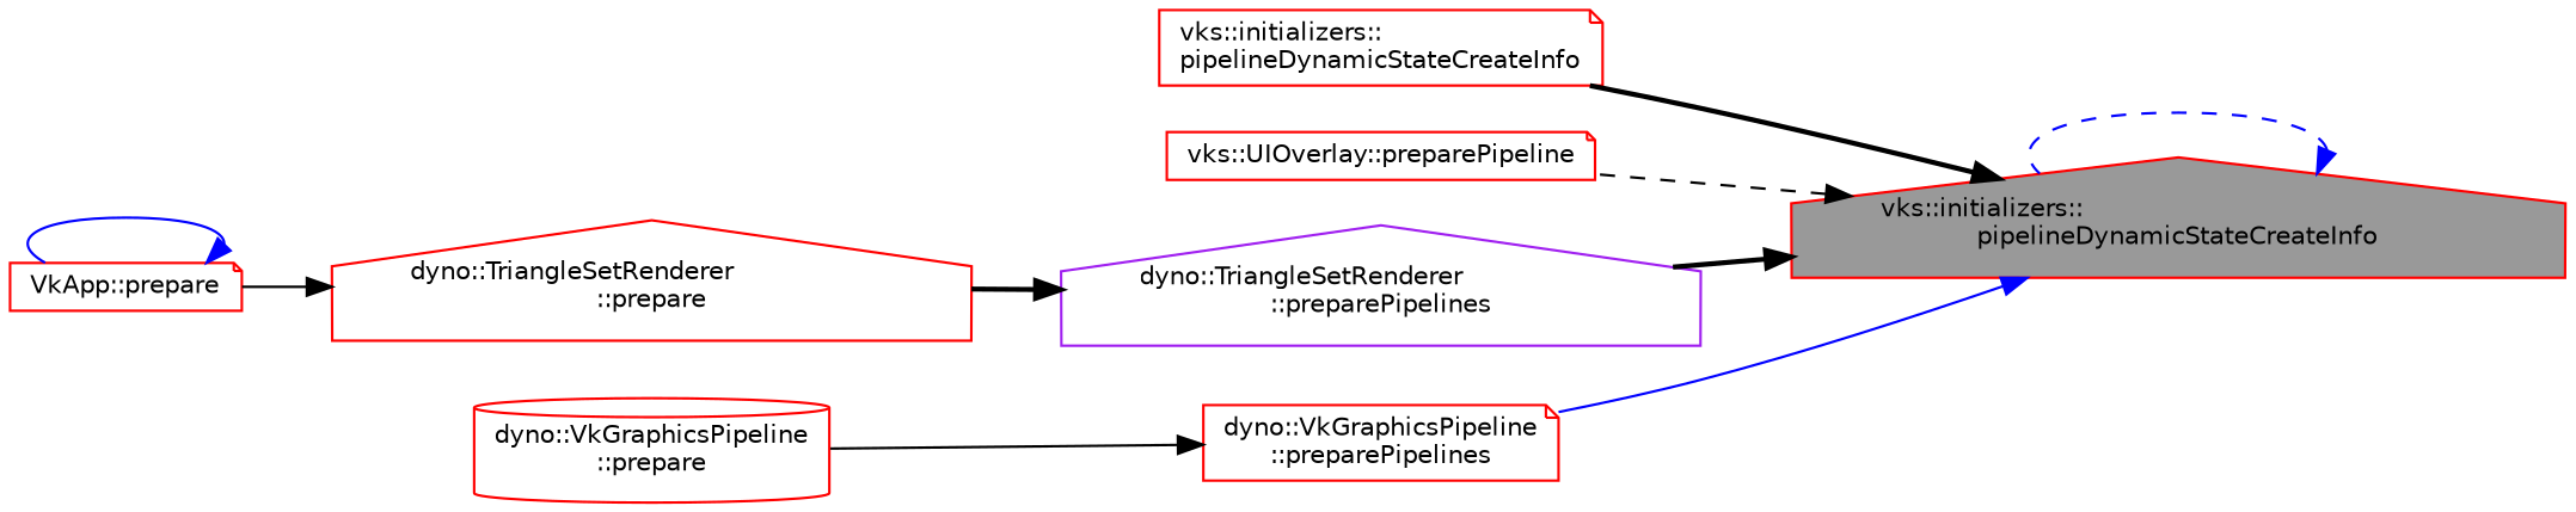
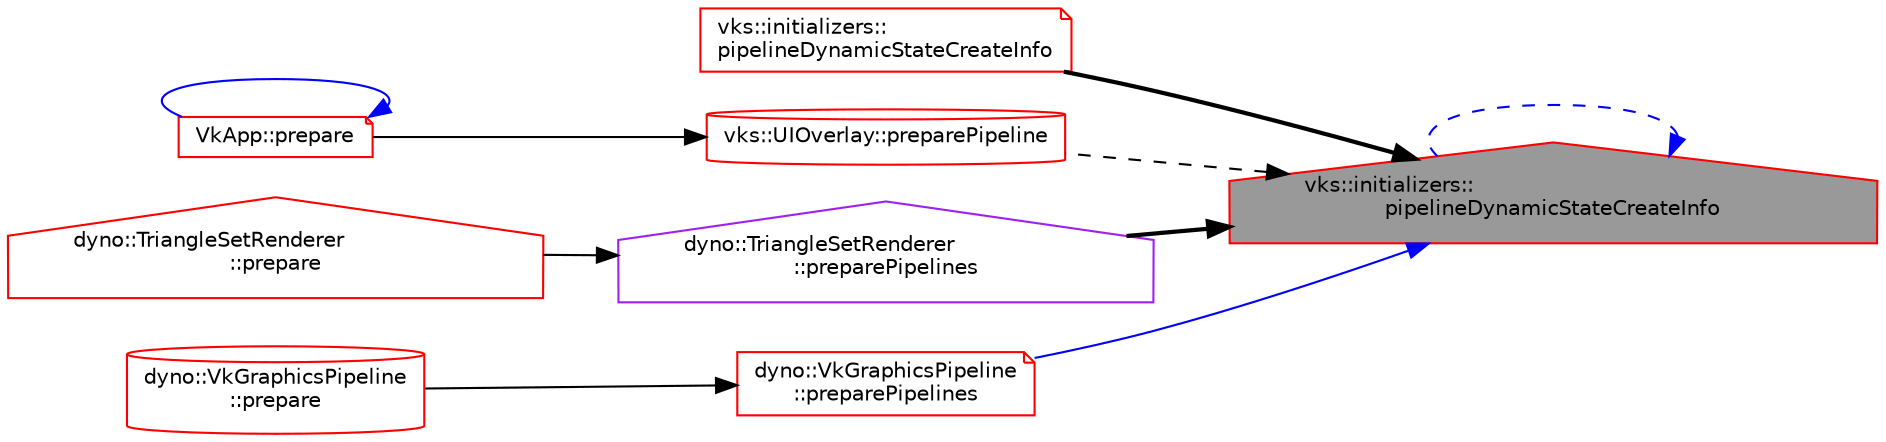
  digraph {
    rankdir=RL
    node [color=red fillcolor=white fontname=Helvetica fontsize=10 shape=house style=filled]
    edge [color=black dir=back fontname=Helvetica fontsize=10 labelfontname=Helvetica labelfontsize=10 style=solid]
    n1 [fillcolor=grey60 fontcolor=black height=0.2 label="vks::initializers::\lpipelineDynamicStateCreateInfo" width=0.4]
    n2 [height=0.2 label="vks::initializers::\lpipelineDynamicStateCreateInfo" shape=note width=0.4]
-   n3 [height=0.2 label="vks::UIOverlay::preparePipeline" shape=note width=0.4]
+   n3 [height=0.2 label="vks::UIOverlay::preparePipeline" shape=cylinder width=0.4]
    n4 [color=purple height=0.2 label="dyno::TriangleSetRenderer\l::preparePipelines" width=0.4]
    n5 [height=0.2 label="dyno::VkGraphicsPipeline\l::preparePipelines" shape=note width=0.4]
    n6 [height=0.2 label="VkApp::prepare" shape=note width=0.4]
    n7 [height=0.2 label="dyno::TriangleSetRenderer\l::prepare" width=0.4]
    n8 [height=0.2 label="dyno::VkGraphicsPipeline\l::prepare" shape=cylinder width=0.4]
    n1 -> n1 [color=blue style=dashed]
    n1 -> n2 [style=bold]
    n1 -> n3 [style=dashed]
    n1 -> n4 [style=bold]
    n1 -> n5 [color=blue]
-   n7 -> n6
-   n4 -> n7 [style=bold]
+   n3 -> n6
+   n4 -> n7
    n5 -> n8
    n6 -> n6 [color=blue]
  }
